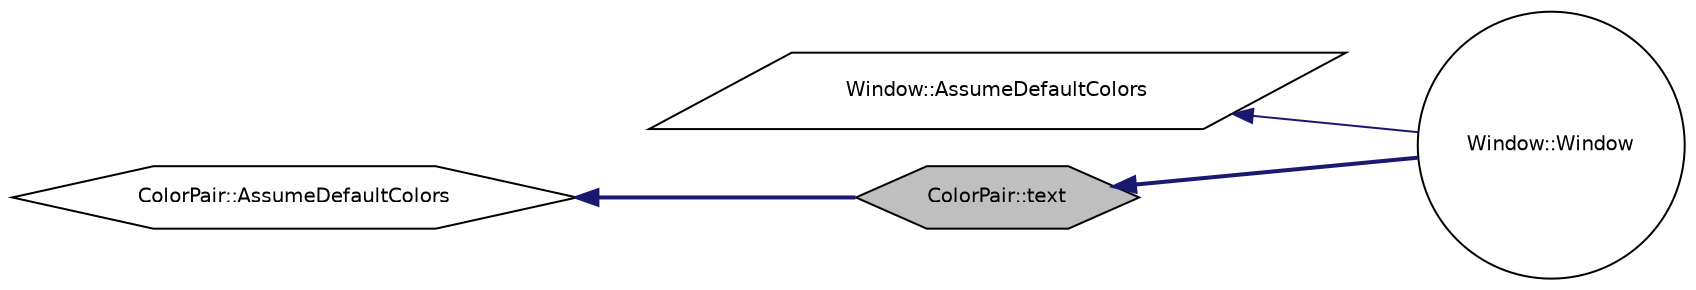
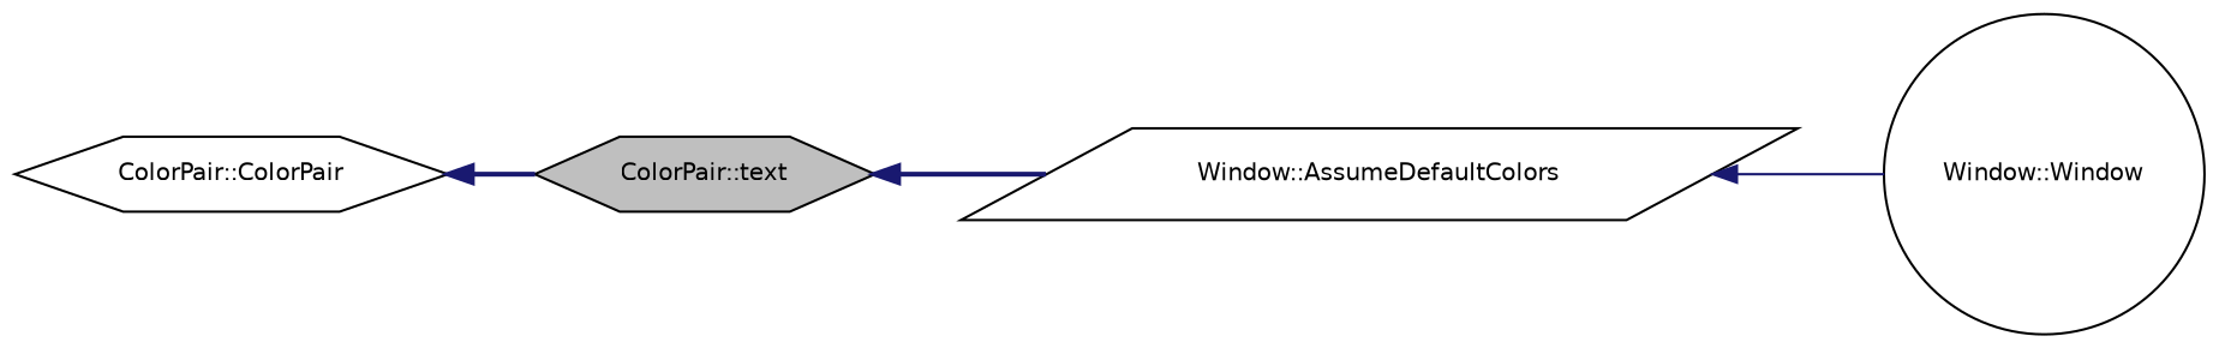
  digraph {
    rankdir=LR
    node [color=black fillcolor=white fontname=Helvetica fontsize=10 shape=hexagon style=filled]
    edge [color=midnightblue dir=back fontname=Helvetica fontsize=10 labelfontname=Helvetica labelfontsize=10 style=bold]
    n1 [fillcolor=grey75 fontcolor=black height=0.2 label="ColorPair::text" width=0.4]
    n2 [height=0.2 label="Window::AssumeDefaultColors" shape=parallelogram width=0.4]
-   n3 [height=0.2 label="ColorPair::AssumeDefaultColors" width=0.4]
+   n3 [height=0.2 label="ColorPair::ColorPair" width=0.4]
    n4 [height=0.2 label="Window::Window" shape=circle width=0.4]
-   n1 -> n4
+   n1 -> n2
    n2 -> n4 [style=solid]
    n3 -> n1
  }
